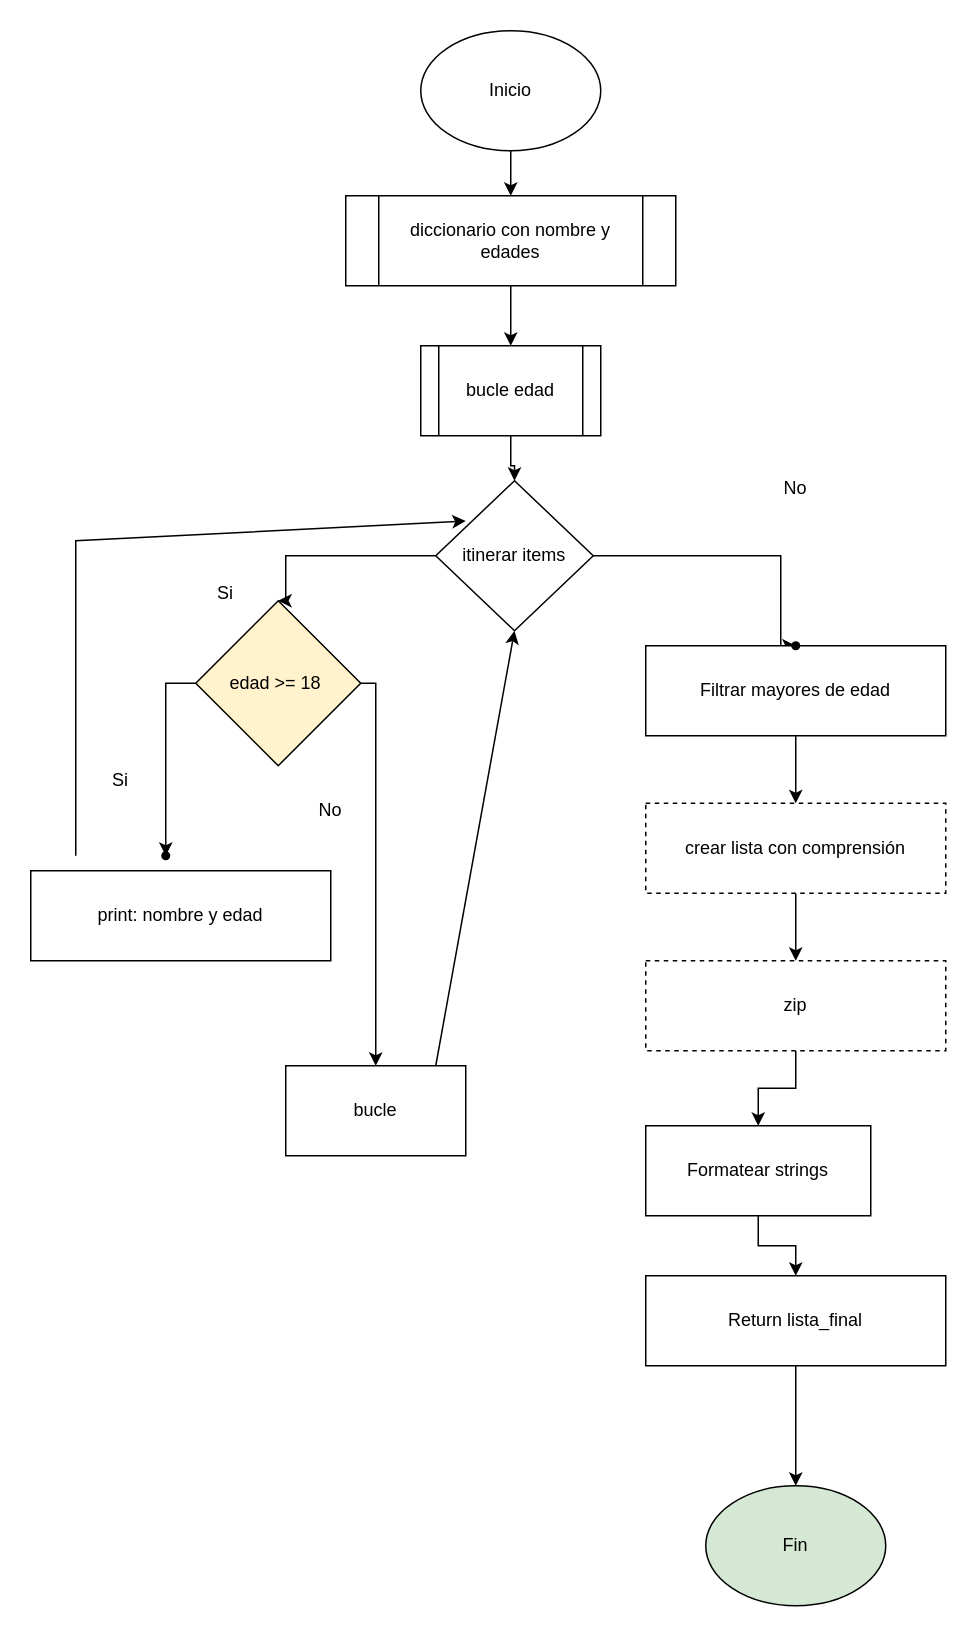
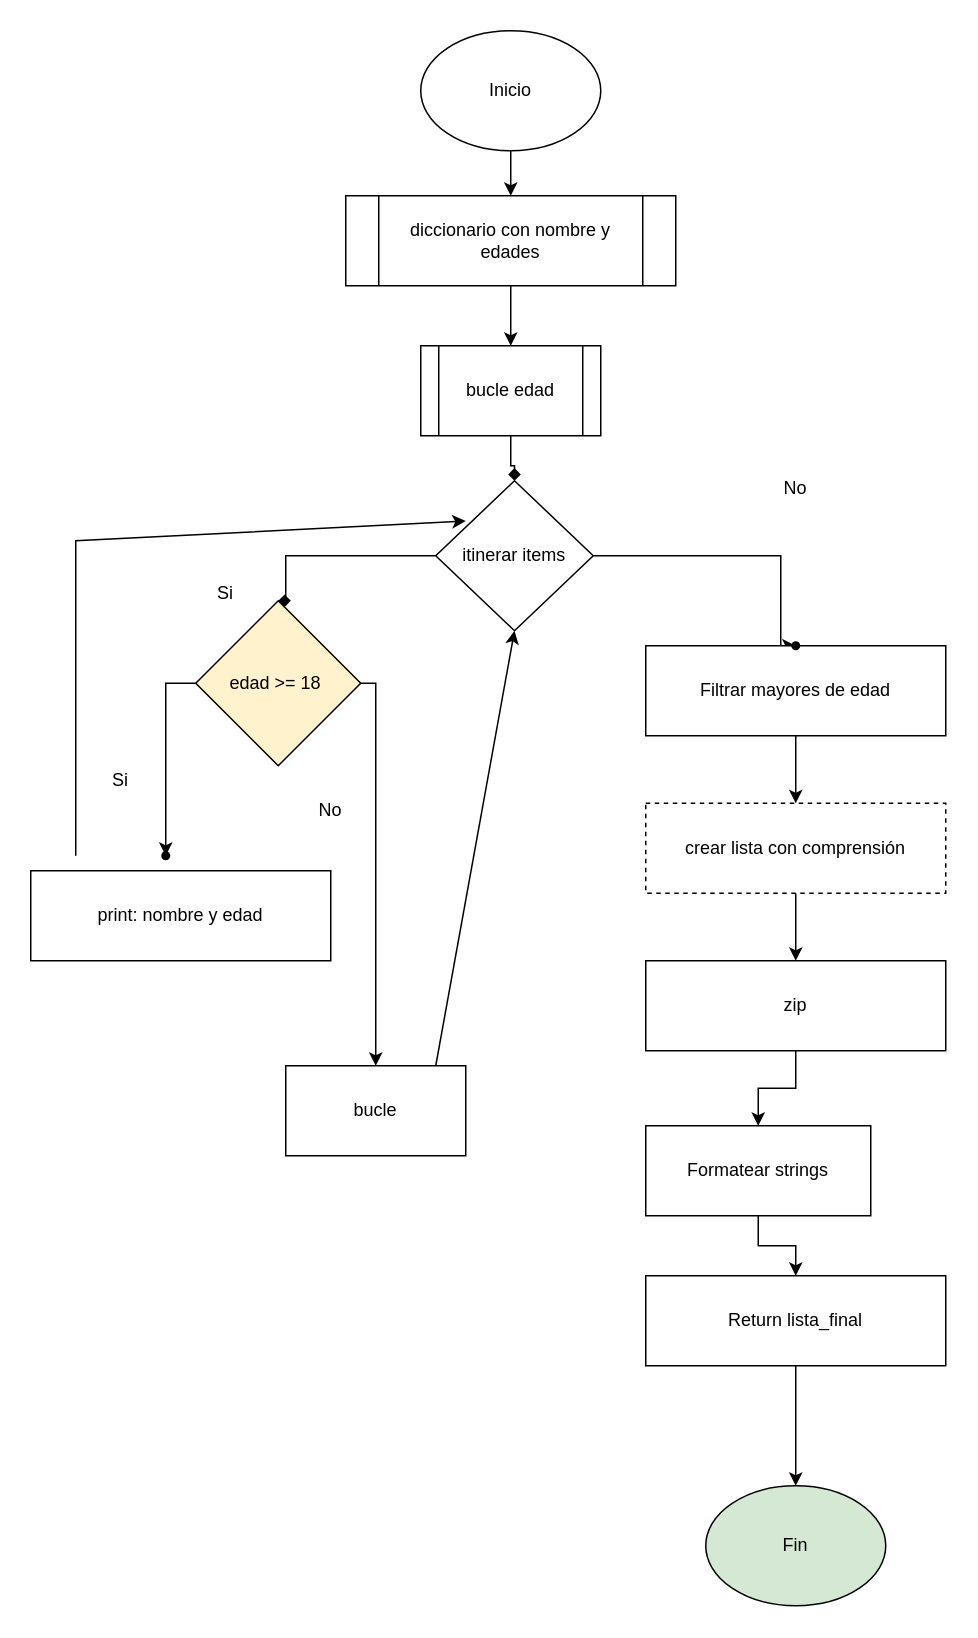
  <mxCell id="0" />
  <mxCell id="1" parent="0" />
  <mxCell id="2" value="" style="edgeStyle=orthogonalEdgeStyle;rounded=0;orthogonalLoop=1;jettySize=auto;html=1;" edge="1" parent="1" source="3" target="5"><mxGeometry relative="1" as="geometry" /></mxCell>
  <mxCell id="3" value="Inicio" style="ellipse;whiteSpace=wrap;html=1;" vertex="1" parent="1"><mxGeometry x="280" y="20" width="120" height="80" as="geometry" /></mxCell>
  <mxCell id="4" value="" style="edgeStyle=orthogonalEdgeStyle;rounded=0;orthogonalLoop=1;jettySize=auto;html=1;" edge="1" parent="1" source="5" target="7"><mxGeometry relative="1" as="geometry" /></mxCell>
  <mxCell id="5" value="diccionario con nombre y edades" style="shape=process;whiteSpace=wrap;html=1;backgroundOutline=1;" vertex="1" parent="1"><mxGeometry x="230" y="130" width="220" height="60" as="geometry" /></mxCell>
- <mxCell id="6" value="" style="edgeStyle=orthogonalEdgeStyle;rounded=0;orthogonalLoop=1;jettySize=auto;html=1;" edge="1" parent="1" source="7" target="10"><mxGeometry relative="1" as="geometry" /></mxCell>
+ <mxCell id="6" value="" style="edgeStyle=orthogonalEdgeStyle;rounded=0;orthogonalLoop=1;jettySize=auto;html=1;endArrow=diamond;" edge="1" parent="1" source="7" target="10"><mxGeometry relative="1" as="geometry" /></mxCell>
  <mxCell id="7" value="bucle edad" style="shape=process;whiteSpace=wrap;html=1;backgroundOutline=1;" vertex="1" parent="1"><mxGeometry x="280" y="230" width="120" height="60" as="geometry" /></mxCell>
- <mxCell id="8" value="" style="edgeStyle=orthogonalEdgeStyle;rounded=0;orthogonalLoop=1;jettySize=auto;html=1;entryX=0.5;entryY=0;entryDx=0;entryDy=0;" edge="1" parent="1" source="10" target="13"><mxGeometry relative="1" as="geometry"><Array as="points"><mxPoint x="190" y="370" /><mxPoint x="190" y="400" /></Array></mxGeometry></mxCell>
+ <mxCell id="8" value="" style="edgeStyle=orthogonalEdgeStyle;rounded=0;orthogonalLoop=1;jettySize=auto;html=1;entryX=0.5;entryY=0;entryDx=0;entryDy=0;endArrow=diamond;" edge="1" parent="1" source="10" target="13"><mxGeometry relative="1" as="geometry"><Array as="points"><mxPoint x="190" y="370" /><mxPoint x="190" y="400" /></Array></mxGeometry></mxCell>
  <mxCell id="9" value="" style="edgeStyle=orthogonalEdgeStyle;rounded=0;orthogonalLoop=1;jettySize=auto;html=1;" edge="1" parent="1" source="10" target="27"><mxGeometry relative="1" as="geometry"><Array as="points"><mxPoint x="520" y="370" /><mxPoint x="520" y="430" /></Array></mxGeometry></mxCell>
  <mxCell id="10" value="itinerar items" style="rhombus;whiteSpace=wrap;html=1;" vertex="1" parent="1"><mxGeometry x="290" y="320" width="105" height="100" as="geometry" /></mxCell>
  <mxCell id="11" value="" style="edgeStyle=orthogonalEdgeStyle;rounded=0;orthogonalLoop=1;jettySize=auto;html=1;entryX=0.5;entryY=0;entryDx=0;entryDy=0;" edge="1" parent="1" source="13" target="18"><mxGeometry relative="1" as="geometry"><Array as="points"><mxPoint x="250" y="455" /></Array></mxGeometry></mxCell>
  <mxCell id="12" value="" style="edgeStyle=orthogonalEdgeStyle;rounded=0;orthogonalLoop=1;jettySize=auto;html=1;" edge="1" parent="1" source="13" target="31"><mxGeometry relative="1" as="geometry" /></mxCell>
  <mxCell id="13" value="edad &amp;gt;= 18&amp;nbsp;" style="rhombus;whiteSpace=wrap;html=1;fillColor=#fff2cc;" vertex="1" parent="1"><mxGeometry x="130" y="400" width="110" height="110" as="geometry" /></mxCell>
  <mxCell id="14" value="" style="edgeStyle=orthogonalEdgeStyle;rounded=0;orthogonalLoop=1;jettySize=auto;html=1;" edge="1" parent="1" source="15" target="17"><mxGeometry relative="1" as="geometry" /></mxCell>
  <mxCell id="15" value="Filtrar mayores de edad" style="rounded=0;whiteSpace=wrap;html=1;" vertex="1" parent="1"><mxGeometry x="430" y="430" width="200" height="60" as="geometry" /></mxCell>
  <mxCell id="16" value="" style="edgeStyle=orthogonalEdgeStyle;rounded=0;orthogonalLoop=1;jettySize=auto;html=1;" edge="1" parent="1" source="17" target="21"><mxGeometry relative="1" as="geometry" /></mxCell>
  <mxCell id="17" value="crear lista con comprensión" style="rounded=0;whiteSpace=wrap;html=1;dashed=1;" vertex="1" parent="1"><mxGeometry x="430" y="535" width="200" height="60" as="geometry" /></mxCell>
  <mxCell id="18" value="bucle" style="rounded=0;whiteSpace=wrap;html=1;" vertex="1" parent="1"><mxGeometry x="190" y="710" width="120" height="60" as="geometry" /></mxCell>
  <mxCell id="19" value="print: nombre y edad" style="rounded=0;whiteSpace=wrap;html=1;" vertex="1" parent="1"><mxGeometry x="20" y="580" width="200" height="60" as="geometry" /></mxCell>
  <mxCell id="20" value="" style="edgeStyle=orthogonalEdgeStyle;rounded=0;orthogonalLoop=1;jettySize=auto;html=1;" edge="1" parent="1" source="21" target="23"><mxGeometry relative="1" as="geometry" /></mxCell>
- <mxCell id="21" value="zip" style="rounded=0;whiteSpace=wrap;html=1;dashed=1;" vertex="1" parent="1"><mxGeometry x="430" y="640" width="200" height="60" as="geometry" /></mxCell>
+ <mxCell id="21" value="zip" style="rounded=0;whiteSpace=wrap;html=1;" vertex="1" parent="1"><mxGeometry x="430" y="640" width="200" height="60" as="geometry" /></mxCell>
  <mxCell id="22" value="" style="edgeStyle=orthogonalEdgeStyle;rounded=0;orthogonalLoop=1;jettySize=auto;html=1;" edge="1" parent="1" source="23" target="25"><mxGeometry relative="1" as="geometry" /></mxCell>
  <mxCell id="23" value="Formatear strings" style="rounded=0;whiteSpace=wrap;html=1;" vertex="1" parent="1"><mxGeometry x="430" y="750" width="150" height="60" as="geometry" /></mxCell>
  <mxCell id="24" value="" style="edgeStyle=orthogonalEdgeStyle;rounded=0;orthogonalLoop=1;jettySize=auto;html=1;" edge="1" parent="1" source="25" target="26"><mxGeometry relative="1" as="geometry" /></mxCell>
  <mxCell id="25" value="Return lista_final" style="rounded=0;whiteSpace=wrap;html=1;" vertex="1" parent="1"><mxGeometry x="430" y="850" width="200" height="60" as="geometry" /></mxCell>
  <mxCell id="26" value="Fin" style="ellipse;whiteSpace=wrap;html=1;fillColor=#d5e8d4;" vertex="1" parent="1"><mxGeometry x="470" y="990" width="120" height="80" as="geometry" /></mxCell>
  <mxCell id="27" value="" style="shape=waypoint;sketch=0;size=6;pointerEvents=1;points=[];fillColor=default;resizable=0;rotatable=0;perimeter=centerPerimeter;snapToPoint=1;" vertex="1" parent="1"><mxGeometry x="520" y="420" width="20" height="20" as="geometry" /></mxCell>
  <mxCell id="28" value="Si" style="text;html=1;align=center;verticalAlign=middle;whiteSpace=wrap;rounded=0;" vertex="1" parent="1"><mxGeometry x="120" y="380" width="60" height="30" as="geometry" /></mxCell>
  <mxCell id="29" value="No" style="text;html=1;align=center;verticalAlign=middle;whiteSpace=wrap;rounded=0;" vertex="1" parent="1"><mxGeometry x="500" y="310" width="60" height="30" as="geometry" /></mxCell>
  <mxCell id="30" value="No" style="text;html=1;align=center;verticalAlign=middle;whiteSpace=wrap;rounded=0;" vertex="1" parent="1"><mxGeometry x="190" y="510" width="60" height="60" as="geometry" /></mxCell>
  <mxCell id="31" value="" style="shape=waypoint;sketch=0;size=6;pointerEvents=1;points=[];fillColor=default;resizable=0;rotatable=0;perimeter=centerPerimeter;snapToPoint=1;" vertex="1" parent="1"><mxGeometry x="100" y="560" width="20" height="20" as="geometry" /></mxCell>
  <mxCell id="32" value="Si" style="text;html=1;align=center;verticalAlign=middle;whiteSpace=wrap;rounded=0;" vertex="1" parent="1"><mxGeometry x="50" y="505" width="60" height="30" as="geometry" /></mxCell>
  <mxCell id="33" value="" style="endArrow=classic;html=1;rounded=0;entryX=0.5;entryY=1;entryDx=0;entryDy=0;" edge="1" parent="1" target="10"><mxGeometry width="50" height="50" relative="1" as="geometry"><mxPoint x="290" y="710" as="sourcePoint" /><mxPoint x="340" y="660" as="targetPoint" /></mxGeometry></mxCell>
  <mxCell id="34" value="" style="endArrow=classic;html=1;rounded=0;" edge="1" parent="1"><mxGeometry width="50" height="50" relative="1" as="geometry"><mxPoint x="50" y="570" as="sourcePoint" /><mxPoint x="309.996" y="346.852" as="targetPoint" /><Array as="points"><mxPoint x="50" y="360" /></Array></mxGeometry></mxCell>
